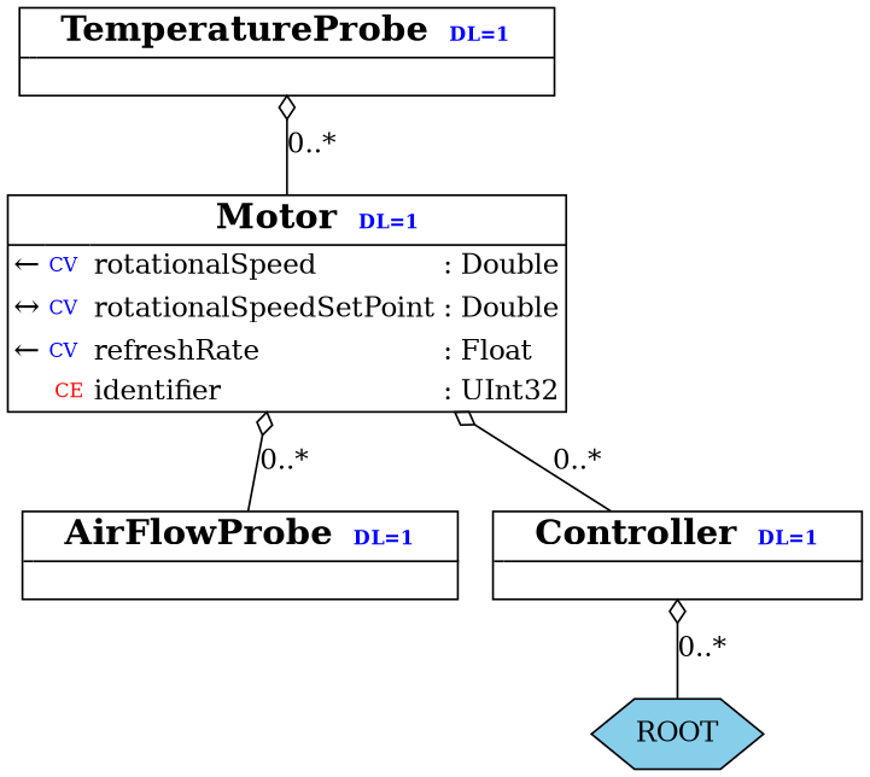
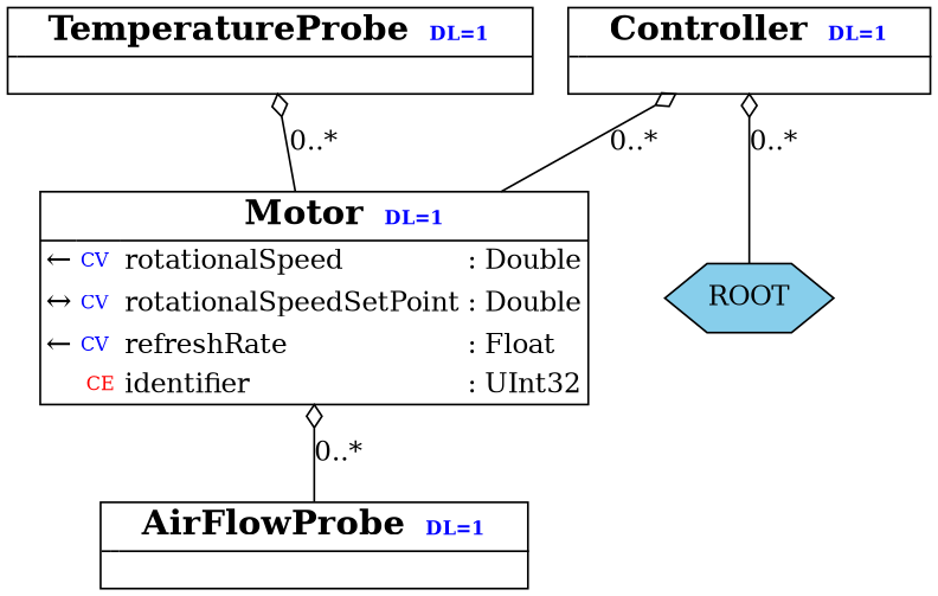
  digraph {
    fontname=Arial
    node [margin=0 shape=none]
    edge [arrowtail=odiamond dir=back]
    n1 [label=< 		<table border="1" cellspacing="0" cellpadding="2" cellborder="0" > 			<tr >  			        <td width="0"></td> 				<td width="0"></td> 				<td colspan="2"> 					<b> 					<font point-size="18" >Motor</font> 					 						<font point-size="10" color="blue" >DL=1</font> 					 					</b>  				</td>   			</tr> 			 			<hr/>  			 				<tr> 				 				<td align="left" width="0"><font point-size="16">←</font></td> 				<td align="left" width="0"><font point-size="10" color="blue" >CV</font></td> 				<td align="left" >rotationalSpeed</td> 				<td align="left" >: Double</td> 				</tr> 			 				<tr> 				 				<td align="left" width="0"><font point-size="16">↔</font></td> 				<td align="left" width="0"><font point-size="10" color="blue" >CV</font></td> 				<td align="left" >rotationalSpeedSetPoint</td> 				<td align="left" >: Double</td> 				</tr> 			 				<tr> 				 				<td align="left" width="0"><font point-size="16">←</font></td> 				<td align="left" width="0"><font point-size="10" color="blue" >CV</font></td> 				<td align="left" >refreshRate</td> 				<td align="left" >: Float</td> 				</tr> 			 				<tr> 				 				<td align="left" width="0"></td> 				<td align="left"><font point-size="10" color="red" > CE</font></td> 				<td align="left" >identifier</td> 				<td align="left" >: UInt32</td> 				</tr> 			  		</table>>]
    n2 [label=< 		<table border="1" cellspacing="0" cellpadding="2" cellborder="0" > 			<tr >  			        <td width="0"></td> 				<td width="0"></td> 				<td colspan="2"> 					<b> 					<font point-size="18" >AirFlowProbe</font> 					 						<font point-size="10" color="blue" >DL=1</font> 					 					</b>  				</td>   			</tr> 			 			<hr/>  			 			    <tr> <td colspan="3"> </td> </tr> 			    		</table>>]
    n3 [label=< 		<table border="1" cellspacing="0" cellpadding="2" cellborder="0" > 			<tr >  			        <td width="0"></td> 				<td width="0"></td> 				<td colspan="2"> 					<b> 					<font point-size="18" >TemperatureProbe</font> 					 						<font point-size="10" color="blue" >DL=1</font> 					 					</b>  				</td>   			</tr> 			 			<hr/>  			 			    <tr> <td colspan="3"> </td> </tr> 			    		</table>>]
    n4 [label=< 		<table border="1" cellspacing="0" cellpadding="2" cellborder="0" > 			<tr >  			        <td width="0"></td> 				<td width="0"></td> 				<td colspan="2"> 					<b> 					<font point-size="18" >Controller</font> 					 						<font point-size="10" color="blue" >DL=1</font> 					 					</b>  				</td>   			</tr> 			 			<hr/>  			 			    <tr> <td colspan="3"> </td> </tr> 			    		</table>>]
    n5 [fillcolor=skyblue label=ROOT shape=hexagon style=filled margin=""]
    n1 -> n2 [label="0..*"]
    n3 -> n1 [label="0..*"]
-   n1 -> n4 [label="0..*"]
+   n4 -> n1 [label="0..*"]
    n4 -> n5 [label="0..*"]
  }
